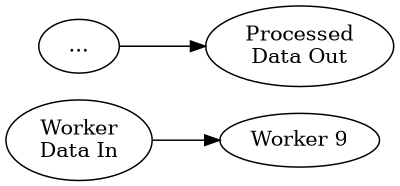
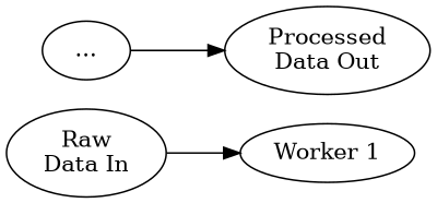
  digraph {
    rankdir=LR
-   n1 [label="Worker\nData In"]
-   n2 [label="Worker 9"]
+   n1 [label="Raw\nData In"]
+   n2 [label="Worker 1"]
    n3 [label="..."]
    n4 [label="Processed\nData Out"]
    n1 -> n2
    n3 -> n4
  }
